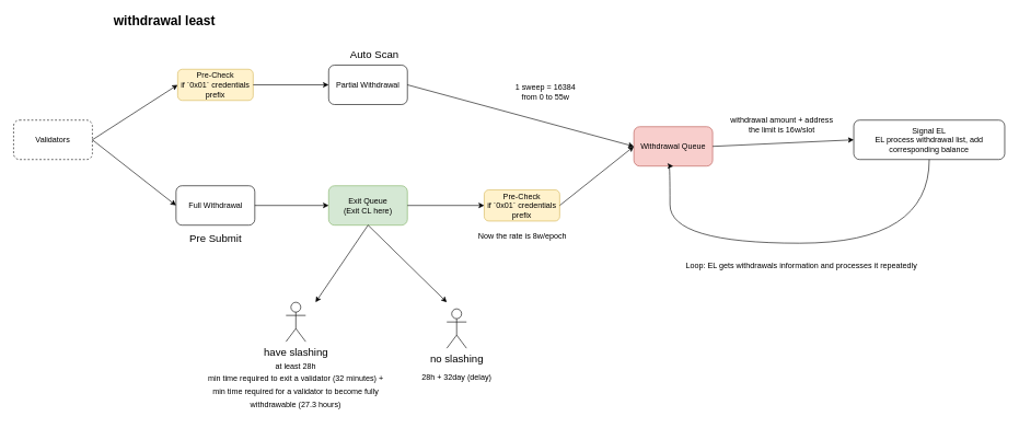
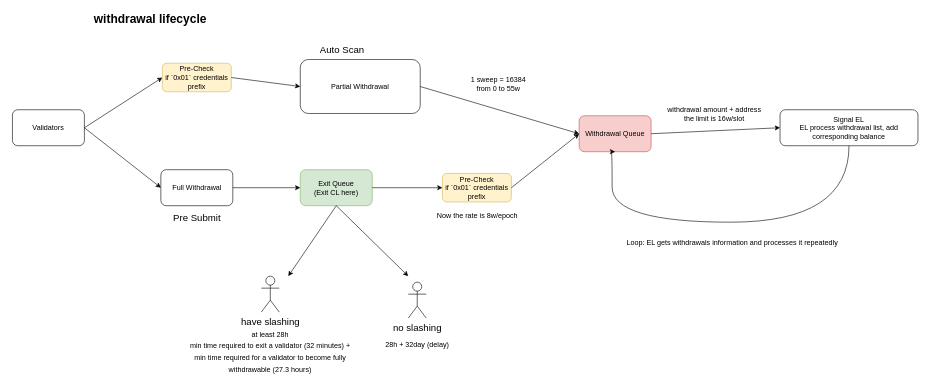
  <mxCell id="0" />
  <mxCell id="1" parent="0" />
- <mxCell id="2" value="Validators" style="rounded=1;whiteSpace=wrap;html=1;dashed=1;" parent="1" vertex="1"><mxGeometry x="20" y="182.5" width="120" height="60" as="geometry" /></mxCell>
- <mxCell id="3" value="Partial Withdrawal" style="rounded=1;whiteSpace=wrap;html=1;" parent="1" vertex="1"><mxGeometry x="500" y="98.75" width="120" height="60" as="geometry" /></mxCell>
- <mxCell id="4" value="&lt;font style=&quot;font-size: 20px;&quot;&gt;&lt;b&gt;withdrawal least&lt;/b&gt;&lt;/font&gt;" style="text;html=1;strokeColor=none;fillColor=none;align=center;verticalAlign=middle;whiteSpace=wrap;rounded=0;" parent="1" vertex="1"><mxGeometry x="90" y="20" width="320" height="20" as="geometry" /></mxCell>
+ <mxCell id="2" value="Validators" style="rounded=1;whiteSpace=wrap;html=1;" parent="1" vertex="1"><mxGeometry x="20" y="182.5" width="120" height="60" as="geometry" /></mxCell>
+ <mxCell id="3" value="Partial Withdrawal" style="rounded=1;whiteSpace=wrap;html=1;" parent="1" vertex="1"><mxGeometry x="500" y="98.75" width="200" height="90" as="geometry" /></mxCell>
+ <mxCell id="4" value="&lt;font style=&quot;font-size: 20px;&quot;&gt;&lt;b&gt;withdrawal lifecycle&lt;/b&gt;&lt;/font&gt;" style="text;html=1;strokeColor=none;fillColor=none;align=center;verticalAlign=middle;whiteSpace=wrap;rounded=0;" parent="1" vertex="1"><mxGeometry x="90" y="20" width="320" height="20" as="geometry" /></mxCell>
  <mxCell id="5" value="Full Withdrawal" style="rounded=1;whiteSpace=wrap;html=1;" parent="1" vertex="1"><mxGeometry x="267.5" y="282.5" width="120" height="60" as="geometry" /></mxCell>
  <mxCell id="6" value="" style="endArrow=classic;html=1;rounded=0;fontSize=20;exitX=1;exitY=0.5;exitDx=0;exitDy=0;entryX=0;entryY=0.5;entryDx=0;entryDy=0;" parent="1" source="2" target="27" edge="1"><mxGeometry width="50" height="50" relative="1" as="geometry"><mxPoint x="400" y="212.5" as="sourcePoint" /><mxPoint x="240" y="140" as="targetPoint" /></mxGeometry></mxCell>
  <mxCell id="7" value="" style="endArrow=classic;html=1;rounded=0;fontSize=20;exitX=1;exitY=0.5;exitDx=0;exitDy=0;entryX=0;entryY=0.5;entryDx=0;entryDy=0;" parent="1" source="2" target="5" edge="1"><mxGeometry width="50" height="50" relative="1" as="geometry"><mxPoint x="390" y="222.5" as="sourcePoint" /><mxPoint x="220" y="330" as="targetPoint" /></mxGeometry></mxCell>
  <mxCell id="8" value="&lt;font style=&quot;font-size: 16px;&quot;&gt;Auto Scan&lt;/font&gt;" style="text;html=1;strokeColor=none;fillColor=none;align=center;verticalAlign=middle;whiteSpace=wrap;rounded=0;fontSize=20;" parent="1" vertex="1"><mxGeometry x="510" y="70" width="120" height="20" as="geometry" /></mxCell>
  <mxCell id="9" value="&lt;span style=&quot;font-size: 16px;&quot;&gt;Pre Submit&lt;/span&gt;" style="text;html=1;strokeColor=none;fillColor=none;align=center;verticalAlign=middle;whiteSpace=wrap;rounded=0;fontSize=20;" parent="1" vertex="1"><mxGeometry x="267.5" y="350" width="120" height="20" as="geometry" /></mxCell>
  <mxCell id="10" value="have slashing" style="shape=umlActor;verticalLabelPosition=bottom;verticalAlign=top;html=1;outlineConnect=0;fontSize=16;" parent="1" vertex="1"><mxGeometry x="435" y="460" width="30" height="60" as="geometry" /></mxCell>
  <mxCell id="11" value="no slashing" style="shape=umlActor;verticalLabelPosition=bottom;verticalAlign=top;html=1;outlineConnect=0;fontSize=16;" parent="1" vertex="1"><mxGeometry x="680" y="470" width="30" height="60" as="geometry" /></mxCell>
  <mxCell id="12" value="&lt;font style=&quot;font-size: 12px;&quot;&gt;at least 28h&lt;br&gt;min time required to exit a validator (32 minutes) + min time required for a validator to become fully withdrawable (27.3 hours)&lt;br&gt;&lt;/font&gt;" style="text;html=1;strokeColor=none;fillColor=none;align=center;verticalAlign=middle;whiteSpace=wrap;rounded=0;fontSize=16;" parent="1" vertex="1"><mxGeometry x="310" y="540" width="280" height="90" as="geometry" /></mxCell>
  <mxCell id="13" value="28h + 32day (delay)" style="text;whiteSpace=wrap;html=1;fontSize=12;" parent="1" vertex="1"><mxGeometry x="640" y="560" width="150" height="20" as="geometry" /></mxCell>
  <mxCell id="14" value="Withdrawal Queue" style="rounded=1;whiteSpace=wrap;html=1;fontSize=12;fillColor=#f8cecc;strokeColor=#b85450;" parent="1" vertex="1"><mxGeometry x="965" y="192.5" width="120" height="60" as="geometry" /></mxCell>
  <mxCell id="15" value="Exit Queue&lt;br&gt;(Exit CL here)" style="rounded=1;whiteSpace=wrap;html=1;fontSize=12;fillColor=#d5e8d4;strokeColor=#82b366;" parent="1" vertex="1"><mxGeometry x="500" y="282.5" width="120" height="60" as="geometry" /></mxCell>
  <mxCell id="16" value="" style="endArrow=classic;html=1;rounded=0;fontSize=20;exitX=1;exitY=0.5;exitDx=0;exitDy=0;entryX=0;entryY=0.5;entryDx=0;entryDy=0;" parent="1" source="5" target="15" edge="1"><mxGeometry width="50" height="50" relative="1" as="geometry"><mxPoint x="740" y="242.5" as="sourcePoint" /><mxPoint x="640" y="220" as="targetPoint" /></mxGeometry></mxCell>
  <mxCell id="17" value="" style="endArrow=classic;html=1;rounded=0;fontSize=20;exitX=0.5;exitY=1;exitDx=0;exitDy=0;" parent="1" source="15" edge="1"><mxGeometry width="50" height="50" relative="1" as="geometry"><mxPoint x="770" y="310" as="sourcePoint" /><mxPoint x="480" y="460" as="targetPoint" /></mxGeometry></mxCell>
  <mxCell id="18" value="" style="endArrow=classic;html=1;rounded=0;fontSize=20;exitX=0.5;exitY=1;exitDx=0;exitDy=0;" parent="1" source="15" edge="1"><mxGeometry width="50" height="50" relative="1" as="geometry"><mxPoint x="950" y="340" as="sourcePoint" /><mxPoint x="680" y="460" as="targetPoint" /></mxGeometry></mxCell>
  <mxCell id="19" value="" style="endArrow=classic;html=1;rounded=0;fontSize=20;exitX=1;exitY=0.5;exitDx=0;exitDy=0;entryX=0;entryY=0.5;entryDx=0;entryDy=0;" parent="1" source="3" target="14" edge="1"><mxGeometry width="50" height="50" relative="1" as="geometry"><mxPoint x="700" y="312.5" as="sourcePoint" /><mxPoint x="640" y="220" as="targetPoint" /></mxGeometry></mxCell>
  <mxCell id="20" value="Now the rate is 8w/epoch" style="text;html=1;align=center;verticalAlign=middle;resizable=0;points=[];autosize=1;strokeColor=none;fillColor=none;fontSize=12;" parent="1" vertex="1"><mxGeometry x="715" y="345" width="160" height="30" as="geometry" /></mxCell>
  <mxCell id="21" value="1 sweep = 16384&lt;br&gt;from 0 to 55w" style="text;html=1;align=center;verticalAlign=middle;resizable=0;points=[];autosize=1;strokeColor=none;fillColor=none;fontSize=12;" parent="1" vertex="1"><mxGeometry x="770" y="118.75" width="120" height="40" as="geometry" /></mxCell>
  <mxCell id="22" value="Signal EL&lt;br&gt;EL process withdrawal list, add corresponding balance" style="rounded=1;whiteSpace=wrap;html=1;fontSize=12;" parent="1" vertex="1"><mxGeometry x="1300" y="182.5" width="230" height="60" as="geometry" /></mxCell>
  <mxCell id="23" value="" style="endArrow=classic;html=1;rounded=0;fontSize=20;exitX=1;exitY=0.5;exitDx=0;exitDy=0;entryX=0;entryY=0.5;entryDx=0;entryDy=0;" parent="1" source="14" target="22" edge="1"><mxGeometry width="50" height="50" relative="1" as="geometry"><mxPoint x="1230" y="310" as="sourcePoint" /><mxPoint x="1350" y="310" as="targetPoint" /></mxGeometry></mxCell>
  <mxCell id="24" value="withdrawal amount + address&lt;br&gt;the limit is 16w/slot" style="text;html=1;align=center;verticalAlign=middle;resizable=0;points=[];autosize=1;strokeColor=none;fillColor=none;fontSize=12;" parent="1" vertex="1"><mxGeometry x="1100" y="170" width="180" height="40" as="geometry" /></mxCell>
  <mxCell id="25" value="" style="endArrow=classic;html=1;rounded=0;fontSize=12;edgeStyle=orthogonalEdgeStyle;curved=1;exitX=0.5;exitY=1;exitDx=0;exitDy=0;entryX=0.5;entryY=1;entryDx=0;entryDy=0;" parent="1" source="22" target="14" edge="1"><mxGeometry width="50" height="50" relative="1" as="geometry"><mxPoint x="1360" y="330" as="sourcePoint" /><mxPoint x="1410" y="280" as="targetPoint" /><Array as="points"><mxPoint x="1415" y="370" /><mxPoint x="1020" y="370" /></Array></mxGeometry></mxCell>
  <mxCell id="26" value="Loop: EL gets withdrawals information and processes it repeatedly" style="text;html=1;align=center;verticalAlign=middle;resizable=0;points=[];autosize=1;strokeColor=none;fillColor=none;fontSize=12;" parent="1" vertex="1"><mxGeometry x="1030" y="390" width="380" height="30" as="geometry" /></mxCell>
  <mxCell id="27" value="Pre-Check&lt;br&gt;if `0x01` credentials prefix" style="rounded=1;whiteSpace=wrap;html=1;fillColor=#fff2cc;strokeColor=#d6b656;" vertex="1" parent="1"><mxGeometry x="270" y="105" width="115" height="47.5" as="geometry" /></mxCell>
  <mxCell id="28" value="" style="endArrow=classic;html=1;rounded=0;fontSize=20;exitX=1;exitY=0.5;exitDx=0;exitDy=0;entryX=0;entryY=0.5;entryDx=0;entryDy=0;" edge="1" parent="1" source="27" target="3"><mxGeometry width="50" height="50" relative="1" as="geometry"><mxPoint x="150" y="223" as="sourcePoint" /><mxPoint x="420" y="210" as="targetPoint" /></mxGeometry></mxCell>
  <mxCell id="29" style="edgeStyle=orthogonalEdgeStyle;rounded=0;orthogonalLoop=1;jettySize=auto;html=1;exitX=0.5;exitY=1;exitDx=0;exitDy=0;" edge="1" parent="1" source="9" target="9"><mxGeometry relative="1" as="geometry" /></mxCell>
  <mxCell id="30" value="Pre-Check&lt;br&gt;if `0x01` credentials prefix" style="rounded=1;whiteSpace=wrap;html=1;fillColor=#fff2cc;strokeColor=#d6b656;" vertex="1" parent="1"><mxGeometry x="737" y="288.75" width="115" height="47.5" as="geometry" /></mxCell>
  <mxCell id="31" value="" style="endArrow=classic;html=1;rounded=0;fontSize=20;exitX=1;exitY=0.5;exitDx=0;exitDy=0;entryX=0;entryY=0.5;entryDx=0;entryDy=0;" edge="1" parent="1" source="15" target="30"><mxGeometry width="50" height="50" relative="1" as="geometry"><mxPoint x="630" y="139" as="sourcePoint" /><mxPoint x="970" y="223" as="targetPoint" /></mxGeometry></mxCell>
  <mxCell id="32" value="" style="endArrow=classic;html=1;rounded=0;fontSize=20;exitX=1;exitY=0.5;exitDx=0;exitDy=0;entryX=0;entryY=0.5;entryDx=0;entryDy=0;" edge="1" parent="1" source="30" target="14"><mxGeometry width="50" height="50" relative="1" as="geometry"><mxPoint x="630" y="323" as="sourcePoint" /><mxPoint x="747" y="323" as="targetPoint" /></mxGeometry></mxCell>
